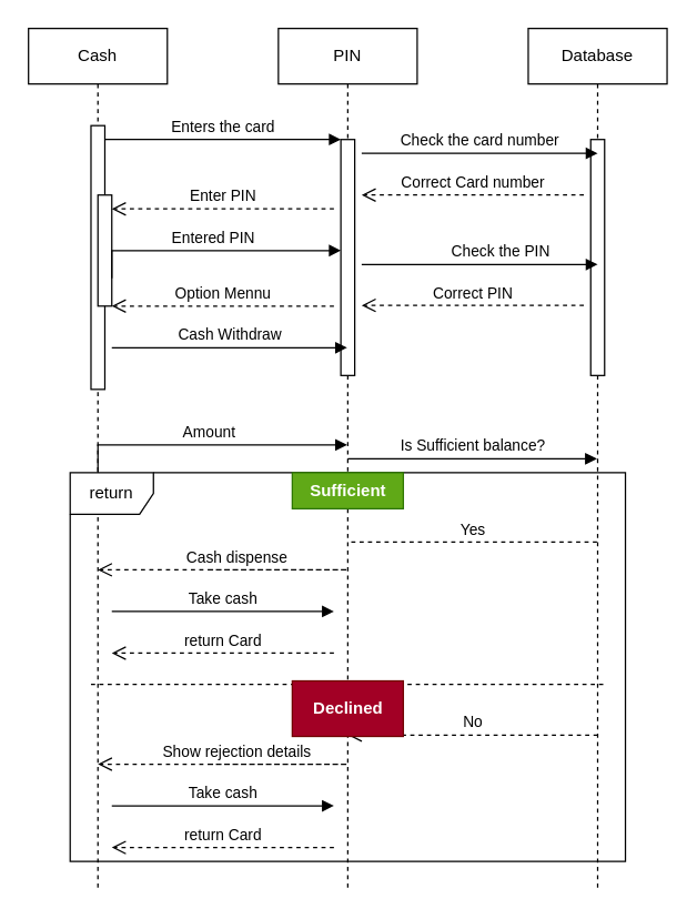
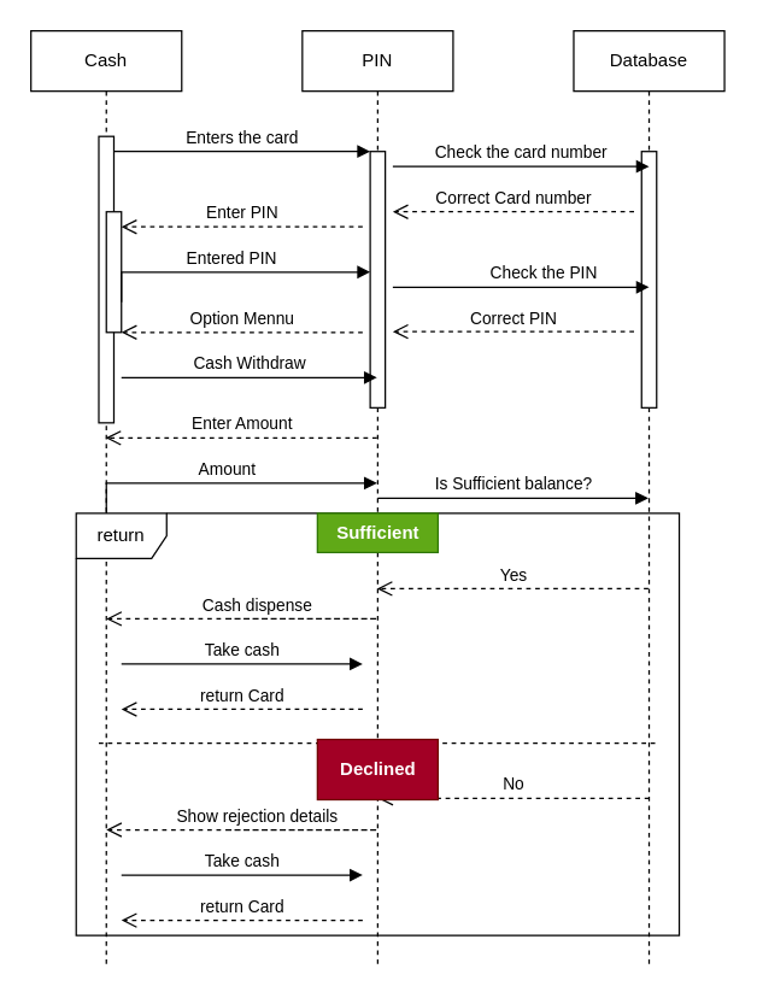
  <mxCell id="0" />
  <mxCell id="1" parent="0" />
  <mxCell id="2" value="Cash" style="shape=umlLifeline;perimeter=lifelinePerimeter;whiteSpace=wrap;html=1;container=0;dropTarget=0;collapsible=0;recursiveResize=0;outlineConnect=0;portConstraint=eastwest;newEdgeStyle={&quot;edgeStyle&quot;:&quot;elbowEdgeStyle&quot;,&quot;elbow&quot;:&quot;vertical&quot;,&quot;curved&quot;:0,&quot;rounded&quot;:0};" parent="1" vertex="1"><mxGeometry x="20" y="20" width="100" height="620" as="geometry" /></mxCell>
  <mxCell id="3" value="" style="html=1;points=[];perimeter=orthogonalPerimeter;outlineConnect=0;targetShapes=umlLifeline;portConstraint=eastwest;newEdgeStyle={&quot;edgeStyle&quot;:&quot;elbowEdgeStyle&quot;,&quot;elbow&quot;:&quot;vertical&quot;,&quot;curved&quot;:0,&quot;rounded&quot;:0};" parent="2" vertex="1"><mxGeometry x="45" y="70" width="10" height="190" as="geometry" /></mxCell>
  <mxCell id="4" value="" style="html=1;points=[];perimeter=orthogonalPerimeter;outlineConnect=0;targetShapes=umlLifeline;portConstraint=eastwest;newEdgeStyle={&quot;edgeStyle&quot;:&quot;elbowEdgeStyle&quot;,&quot;elbow&quot;:&quot;vertical&quot;,&quot;curved&quot;:0,&quot;rounded&quot;:0};" parent="2" vertex="1"><mxGeometry x="50" y="120" width="10" height="80" as="geometry" /></mxCell>
  <mxCell id="5" value="PIN" style="shape=umlLifeline;perimeter=lifelinePerimeter;whiteSpace=wrap;html=1;container=0;dropTarget=0;collapsible=0;recursiveResize=0;outlineConnect=0;portConstraint=eastwest;newEdgeStyle={&quot;edgeStyle&quot;:&quot;elbowEdgeStyle&quot;,&quot;elbow&quot;:&quot;vertical&quot;,&quot;curved&quot;:0,&quot;rounded&quot;:0};" parent="1" vertex="1"><mxGeometry x="200" y="20" width="100" height="620" as="geometry" /></mxCell>
  <mxCell id="6" value="" style="html=1;points=[];perimeter=orthogonalPerimeter;outlineConnect=0;targetShapes=umlLifeline;portConstraint=eastwest;newEdgeStyle={&quot;edgeStyle&quot;:&quot;elbowEdgeStyle&quot;,&quot;elbow&quot;:&quot;vertical&quot;,&quot;curved&quot;:0,&quot;rounded&quot;:0};" parent="5" vertex="1"><mxGeometry x="45" y="80" width="10" height="170" as="geometry" /></mxCell>
  <mxCell id="7" value="Enters the card" style="html=1;verticalAlign=bottom;endArrow=block;edgeStyle=elbowEdgeStyle;elbow=vertical;curved=0;rounded=0;" parent="1" source="3" target="6" edge="1"><mxGeometry relative="1" as="geometry"><mxPoint x="175" y="110" as="sourcePoint" /><Array as="points"><mxPoint x="160" y="100" /></Array></mxGeometry></mxCell>
  <mxCell id="8" value="Database" style="shape=umlLifeline;perimeter=lifelinePerimeter;whiteSpace=wrap;html=1;container=0;dropTarget=0;collapsible=0;recursiveResize=0;outlineConnect=0;portConstraint=eastwest;newEdgeStyle={&quot;edgeStyle&quot;:&quot;elbowEdgeStyle&quot;,&quot;elbow&quot;:&quot;vertical&quot;,&quot;curved&quot;:0,&quot;rounded&quot;:0};" vertex="1" parent="1"><mxGeometry x="380" y="20" width="100" height="620" as="geometry" /></mxCell>
  <mxCell id="9" value="" style="html=1;points=[];perimeter=orthogonalPerimeter;outlineConnect=0;targetShapes=umlLifeline;portConstraint=eastwest;newEdgeStyle={&quot;edgeStyle&quot;:&quot;elbowEdgeStyle&quot;,&quot;elbow&quot;:&quot;vertical&quot;,&quot;curved&quot;:0,&quot;rounded&quot;:0};" vertex="1" parent="8"><mxGeometry x="45" y="80" width="10" height="170" as="geometry" /></mxCell>
  <mxCell id="10" value="Check the card number" style="html=1;verticalAlign=bottom;endArrow=block;edgeStyle=elbowEdgeStyle;elbow=vertical;curved=0;rounded=0;" edge="1" parent="1"><mxGeometry relative="1" as="geometry"><mxPoint x="260" y="110" as="sourcePoint" /><Array as="points"><mxPoint x="345" y="110" /></Array><mxPoint x="430" y="110" as="targetPoint" /></mxGeometry></mxCell>
  <mxCell id="11" value="Entered PIN" style="html=1;verticalAlign=bottom;endArrow=block;edgeStyle=elbowEdgeStyle;elbow=vertical;curved=0;rounded=0;" edge="1" parent="1" target="6"><mxGeometry relative="1" as="geometry"><mxPoint x="80" y="200" as="sourcePoint" /><Array as="points"><mxPoint x="220" y="180" /><mxPoint x="210" y="170" /><mxPoint x="210" y="185" /><mxPoint x="210" y="170" /><mxPoint x="170" y="210" /></Array><mxPoint x="250" y="200" as="targetPoint" /></mxGeometry></mxCell>
  <mxCell id="12" value="Check the PIN" style="html=1;verticalAlign=bottom;endArrow=block;edgeStyle=elbowEdgeStyle;elbow=vertical;curved=0;rounded=0;" edge="1" parent="1"><mxGeometry x="0.179" width="80" relative="1" as="geometry"><mxPoint x="260" y="190" as="sourcePoint" /><mxPoint x="430" y="190" as="targetPoint" /><mxPoint as="offset" /></mxGeometry></mxCell>
  <mxCell id="13" value="Correct PIN" style="html=1;verticalAlign=bottom;endArrow=open;dashed=1;endSize=8;edgeStyle=elbowEdgeStyle;elbow=vertical;curved=0;rounded=0;" edge="1" parent="1"><mxGeometry relative="1" as="geometry"><mxPoint x="420" y="219.5" as="sourcePoint" /><mxPoint x="260" y="219.5" as="targetPoint" /><Array as="points"><mxPoint x="310" y="219.5" /><mxPoint x="340" y="219.5" /></Array></mxGeometry></mxCell>
  <mxCell id="14" value="Correct Card number" style="html=1;verticalAlign=bottom;endArrow=open;dashed=1;endSize=8;edgeStyle=elbowEdgeStyle;elbow=vertical;curved=0;rounded=0;" edge="1" parent="1"><mxGeometry relative="1" as="geometry"><mxPoint x="420" y="140" as="sourcePoint" /><mxPoint x="260" y="140" as="targetPoint" /><Array as="points"><mxPoint x="320" y="140" /></Array></mxGeometry></mxCell>
  <mxCell id="15" value="Enter PIN" style="html=1;verticalAlign=bottom;endArrow=open;dashed=1;endSize=8;edgeStyle=elbowEdgeStyle;elbow=vertical;curved=0;rounded=0;" edge="1" parent="1"><mxGeometry relative="1" as="geometry"><mxPoint x="240" y="150" as="sourcePoint" /><mxPoint x="80" y="150" as="targetPoint" /><Array as="points"><mxPoint x="130" y="150" /><mxPoint x="200" y="140" /><mxPoint x="200" y="140" /><mxPoint x="210" y="130" /><mxPoint x="220" y="130" /></Array></mxGeometry></mxCell>
  <mxCell id="16" value="Option Mennu" style="html=1;verticalAlign=bottom;endArrow=open;dashed=1;endSize=8;edgeStyle=elbowEdgeStyle;elbow=vertical;curved=0;rounded=0;" edge="1" parent="1"><mxGeometry relative="1" as="geometry"><mxPoint x="240" y="220" as="sourcePoint" /><mxPoint x="80" y="220" as="targetPoint" /></mxGeometry></mxCell>
  <mxCell id="17" value="Cash Withdraw" style="html=1;verticalAlign=bottom;endArrow=block;edgeStyle=elbowEdgeStyle;elbow=vertical;curved=0;rounded=0;" edge="1" parent="1" target="5"><mxGeometry width="80" relative="1" as="geometry"><mxPoint x="80" y="250" as="sourcePoint" /><mxPoint x="160" y="250" as="targetPoint" /></mxGeometry></mxCell>
+ <mxCell id="18" value="Enter Amount" style="html=1;verticalAlign=bottom;endArrow=open;dashed=1;endSize=8;edgeStyle=elbowEdgeStyle;elbow=vertical;curved=0;rounded=0;" edge="1" parent="1" source="5" target="2"><mxGeometry relative="1" as="geometry"><mxPoint x="170" y="280" as="sourcePoint" /><mxPoint x="90" y="280" as="targetPoint" /><Array as="points"><mxPoint x="190" y="290" /><mxPoint x="200" y="280" /></Array></mxGeometry></mxCell>
  <mxCell id="19" value="Amount" style="html=1;verticalAlign=bottom;endArrow=block;edgeStyle=elbowEdgeStyle;elbow=vertical;curved=0;rounded=0;" edge="1" parent="1" target="5"><mxGeometry width="80" relative="1" as="geometry"><mxPoint x="70" y="340" as="sourcePoint" /><mxPoint x="150" y="340" as="targetPoint" /><Array as="points"><mxPoint x="200" y="320" /></Array></mxGeometry></mxCell>
  <mxCell id="20" value="Is Sufficient balance?" style="html=1;verticalAlign=bottom;endArrow=block;edgeStyle=elbowEdgeStyle;elbow=vertical;curved=0;rounded=0;" edge="1" parent="1" target="8"><mxGeometry width="80" relative="1" as="geometry"><mxPoint x="250" y="330" as="sourcePoint" /><mxPoint x="330" y="330" as="targetPoint" /></mxGeometry></mxCell>
- <mxCell id="21" value="Yes" style="html=1;verticalAlign=bottom;endArrow=none;dashed=1;endSize=8;edgeStyle=elbowEdgeStyle;elbow=vertical;curved=0;rounded=0;" edge="1" parent="1" source="8" target="5"><mxGeometry relative="1" as="geometry"><mxPoint x="350" y="360" as="sourcePoint" /><mxPoint x="270" y="360" as="targetPoint" /><Array as="points"><mxPoint x="320" y="390" /><mxPoint x="290" y="390" /><mxPoint x="370" y="370" /><mxPoint x="390" y="380" /><mxPoint x="340" y="410" /><mxPoint x="390" y="390" /><mxPoint x="350" y="370" /></Array></mxGeometry></mxCell>
+ <mxCell id="21" value="Yes" style="html=1;verticalAlign=bottom;endArrow=open;dashed=1;endSize=8;edgeStyle=elbowEdgeStyle;elbow=vertical;curved=0;rounded=0;" edge="1" parent="1" source="8" target="5"><mxGeometry relative="1" as="geometry"><mxPoint x="350" y="360" as="sourcePoint" /><mxPoint x="270" y="360" as="targetPoint" /><Array as="points"><mxPoint x="320" y="390" /><mxPoint x="290" y="390" /><mxPoint x="370" y="370" /><mxPoint x="390" y="380" /><mxPoint x="340" y="410" /><mxPoint x="390" y="390" /><mxPoint x="350" y="370" /></Array></mxGeometry></mxCell>
  <mxCell id="22" value="return" style="shape=umlFrame;whiteSpace=wrap;html=1;pointerEvents=0;" vertex="1" parent="1"><mxGeometry x="50" y="340" width="400" height="280" as="geometry" /></mxCell>
  <mxCell id="23" value="Sufficient" style="text;align=center;fontStyle=1;verticalAlign=middle;spacingLeft=3;spacingRight=3;strokeColor=#2D7600;rotatable=0;points=[[0,0.5],[1,0.5]];portConstraint=eastwest;html=1;fillColor=#60a917;fontColor=#ffffff;" vertex="1" parent="1"><mxGeometry x="210" y="340" width="80" height="26" as="geometry" /></mxCell>
  <mxCell id="24" value="Cash dispense" style="html=1;verticalAlign=bottom;endArrow=open;dashed=1;endSize=8;edgeStyle=elbowEdgeStyle;elbow=vertical;curved=0;rounded=0;" edge="1" parent="1"><mxGeometry x="0.286" relative="1" as="geometry"><mxPoint x="150" y="410" as="sourcePoint" /><mxPoint x="70" y="410" as="targetPoint" /><Array as="points"><mxPoint x="250" y="410" /></Array><mxPoint as="offset" /></mxGeometry></mxCell>
  <mxCell id="25" value="Take cash" style="html=1;verticalAlign=bottom;endArrow=block;edgeStyle=elbowEdgeStyle;elbow=vertical;curved=0;rounded=0;" edge="1" parent="1"><mxGeometry width="80" relative="1" as="geometry"><mxPoint x="80" y="440" as="sourcePoint" /><mxPoint x="240" y="440" as="targetPoint" /></mxGeometry></mxCell>
  <mxCell id="26" value="return Card" style="html=1;verticalAlign=bottom;endArrow=open;dashed=1;endSize=8;edgeStyle=elbowEdgeStyle;elbow=vertical;curved=0;rounded=0;" edge="1" parent="1"><mxGeometry relative="1" as="geometry"><mxPoint x="240" y="470" as="sourcePoint" /><mxPoint x="80" y="470" as="targetPoint" /></mxGeometry></mxCell>
  <mxCell id="27" value="" style="endArrow=none;dashed=1;html=1;rounded=0;" edge="1" parent="1"><mxGeometry width="50" height="50" relative="1" as="geometry"><mxPoint x="65" y="492.5" as="sourcePoint" /><mxPoint x="435" y="492.5" as="targetPoint" /></mxGeometry></mxCell>
  <mxCell id="28" value="No" style="html=1;verticalAlign=bottom;endArrow=open;dashed=1;endSize=8;edgeStyle=elbowEdgeStyle;elbow=vertical;curved=0;rounded=0;" edge="1" parent="1"><mxGeometry relative="1" as="geometry"><mxPoint x="430" y="529" as="sourcePoint" /><mxPoint x="250" y="529" as="targetPoint" /><Array as="points"><mxPoint x="370" y="529" /><mxPoint x="390" y="539" /><mxPoint x="340" y="569" /><mxPoint x="390" y="549" /><mxPoint x="350" y="529" /></Array></mxGeometry></mxCell>
  <mxCell id="29" value="Show rejection details" style="html=1;verticalAlign=bottom;endArrow=open;dashed=1;endSize=8;edgeStyle=elbowEdgeStyle;elbow=vertical;curved=0;rounded=0;" edge="1" parent="1"><mxGeometry x="0.286" relative="1" as="geometry"><mxPoint x="150" y="550" as="sourcePoint" /><mxPoint x="70" y="550" as="targetPoint" /><Array as="points"><mxPoint x="250" y="550" /></Array><mxPoint as="offset" /></mxGeometry></mxCell>
  <mxCell id="30" value="Take cash" style="html=1;verticalAlign=bottom;endArrow=block;edgeStyle=elbowEdgeStyle;elbow=vertical;curved=0;rounded=0;" edge="1" parent="1"><mxGeometry width="80" relative="1" as="geometry"><mxPoint x="80" y="580" as="sourcePoint" /><mxPoint x="240" y="580" as="targetPoint" /></mxGeometry></mxCell>
  <mxCell id="31" value="return Card" style="html=1;verticalAlign=bottom;endArrow=open;dashed=1;endSize=8;edgeStyle=elbowEdgeStyle;elbow=vertical;curved=0;rounded=0;" edge="1" parent="1"><mxGeometry relative="1" as="geometry"><mxPoint x="240" y="610" as="sourcePoint" /><mxPoint x="80" y="610" as="targetPoint" /></mxGeometry></mxCell>
  <mxCell id="32" value="Declined" style="text;align=center;fontStyle=1;verticalAlign=middle;spacingLeft=3;spacingRight=3;strokeColor=#6F0000;rotatable=0;points=[[0,0.5],[1,0.5]];portConstraint=eastwest;html=1;fillColor=#a20025;fontColor=#ffffff;" vertex="1" parent="1"><mxGeometry x="210" y="490" width="80" height="40" as="geometry" /></mxCell>
